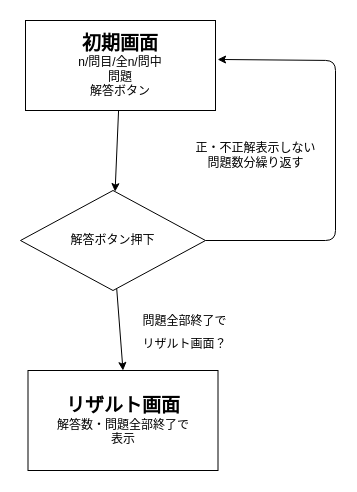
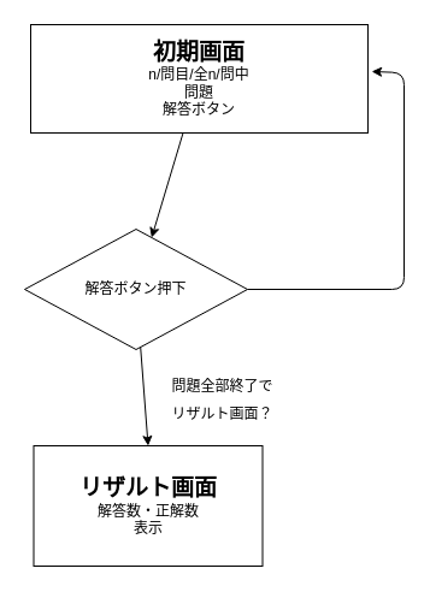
  <mxCell id="0" />
  <mxCell id="1" parent="0" />
  <mxCell id="2" value="" style="edgeStyle=none;html=1;fontFamily=Helvetica;fontSize=12;" edge="1" parent="1" source="3" target="6"><mxGeometry relative="1" as="geometry" /></mxCell>
- <mxCell id="3" value="&lt;b&gt;&lt;font style=&quot;font-size: 19px&quot;&gt;初期画面&lt;/font&gt;&lt;/b&gt;&lt;br&gt;n/問目/全n/問中&lt;br&gt;問題&lt;br&gt;解答ボタン" style="rounded=0;whiteSpace=wrap;html=1;fontFamily=Helvetica;" vertex="1" parent="1"><mxGeometry x="25" y="20" width="190" height="90" as="geometry" /></mxCell>
+ <mxCell id="3" value="&lt;b&gt;&lt;font style=&quot;font-size: 19px&quot;&gt;初期画面&lt;/font&gt;&lt;/b&gt;&lt;br&gt;n/問目/全n/問中&lt;br&gt;問題&lt;br&gt;解答ボタン" style="rounded=0;whiteSpace=wrap;html=1;fontFamily=Helvetica;" vertex="1" parent="1"><mxGeometry x="25" y="20" width="280" height="90" as="geometry" /></mxCell>
  <mxCell id="4" value="" style="edgeStyle=none;html=1;fontFamily=Helvetica;fontSize=12;" edge="1" parent="1" source="6"><mxGeometry relative="1" as="geometry"><mxPoint x="122.5" y="370" as="targetPoint" /></mxGeometry></mxCell>
  <mxCell id="5" style="edgeStyle=none;html=1;fontFamily=Helvetica;fontSize=12;entryX=1.011;entryY=0.433;entryDx=0;entryDy=0;entryPerimeter=0;" edge="1" parent="1" source="6" target="3"><mxGeometry relative="1" as="geometry"><mxPoint x="335" y="240" as="targetPoint" /><Array as="points"><mxPoint x="335" y="240" /><mxPoint x="335" y="60" /></Array></mxGeometry></mxCell>
  <mxCell id="6" value="解答ボタン押下" style="rhombus;whiteSpace=wrap;html=1;fontFamily=Helvetica;fontSize=12;" vertex="1" parent="1"><mxGeometry x="20" y="190" width="185" height="100" as="geometry" /></mxCell>
- <mxCell id="7" value="正・不正解表示しない&lt;br&gt;問題数分繰り返す" style="text;html=1;align=center;verticalAlign=middle;resizable=0;points=[];autosize=1;strokeColor=none;fillColor=none;fontSize=12;fontFamily=Helvetica;" vertex="1" parent="1"><mxGeometry x="185" y="140" width="140" height="30" as="geometry" /></mxCell>
- <mxCell id="8" value="&lt;font style=&quot;font-size: 19px&quot;&gt;&lt;b&gt;リザルト画面&lt;/b&gt;&lt;/font&gt;&lt;br&gt;解答数・問題全部終了で&lt;br&gt;表示" style="rounded=0;whiteSpace=wrap;html=1;fontFamily=Helvetica;fontSize=12;" vertex="1" parent="1"><mxGeometry x="27.5" y="370" width="190" height="100" as="geometry" /></mxCell>
+ <mxCell id="8" value="&lt;font style=&quot;font-size: 19px&quot;&gt;&lt;b&gt;リザルト画面&lt;/b&gt;&lt;/font&gt;&lt;br&gt;解答数・正解数&lt;br&gt;表示" style="rounded=0;whiteSpace=wrap;html=1;fontFamily=Helvetica;fontSize=12;" vertex="1" parent="1"><mxGeometry x="27.5" y="370" width="190" height="100" as="geometry" /></mxCell>
  <mxCell id="9" value="&lt;span style=&quot;font-size: 12px&quot;&gt;問題全部終了で&lt;br&gt;リザルト画面？&lt;br&gt;&lt;/span&gt;" style="text;html=1;align=center;verticalAlign=middle;resizable=0;points=[];autosize=1;strokeColor=none;fillColor=none;fontSize=19;fontFamily=Helvetica;" vertex="1" parent="1"><mxGeometry x="129" y="300" width="110" height="60" as="geometry" /></mxCell>
